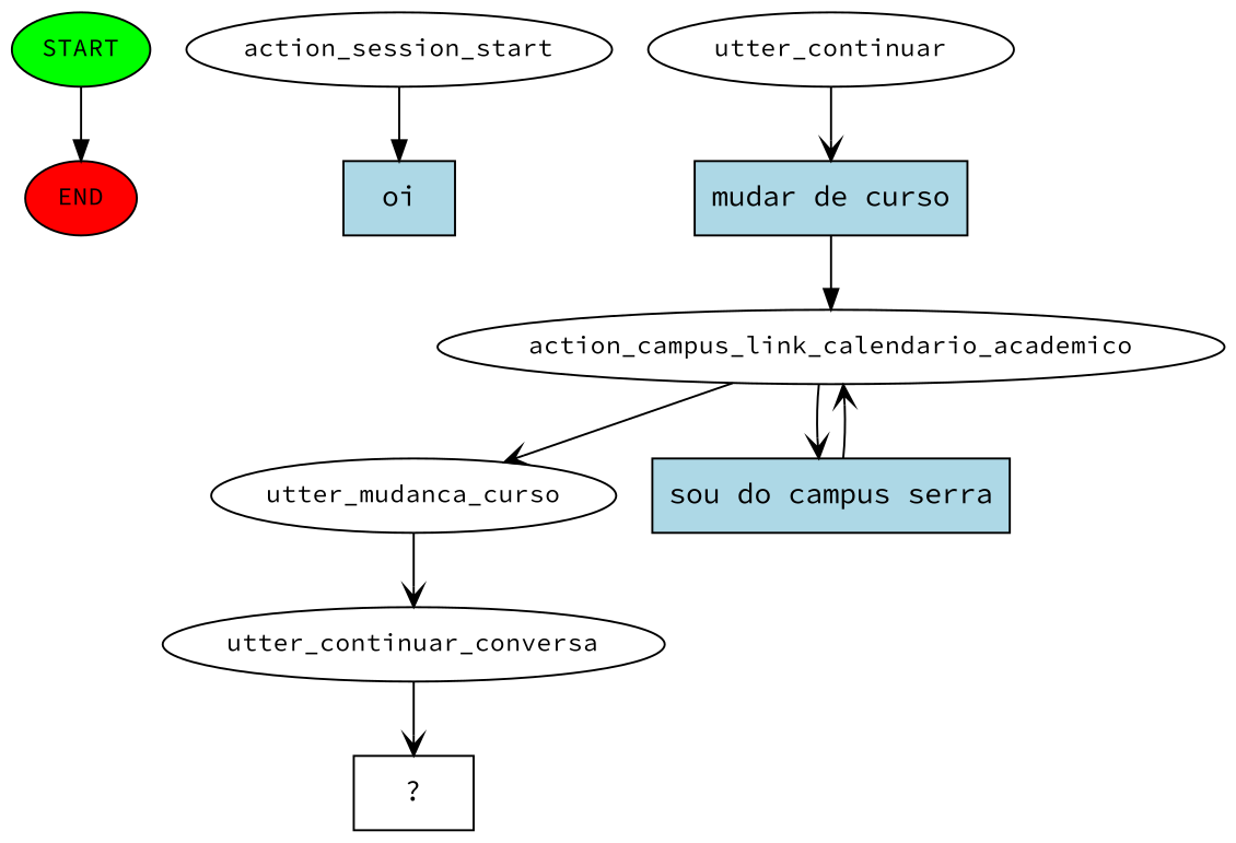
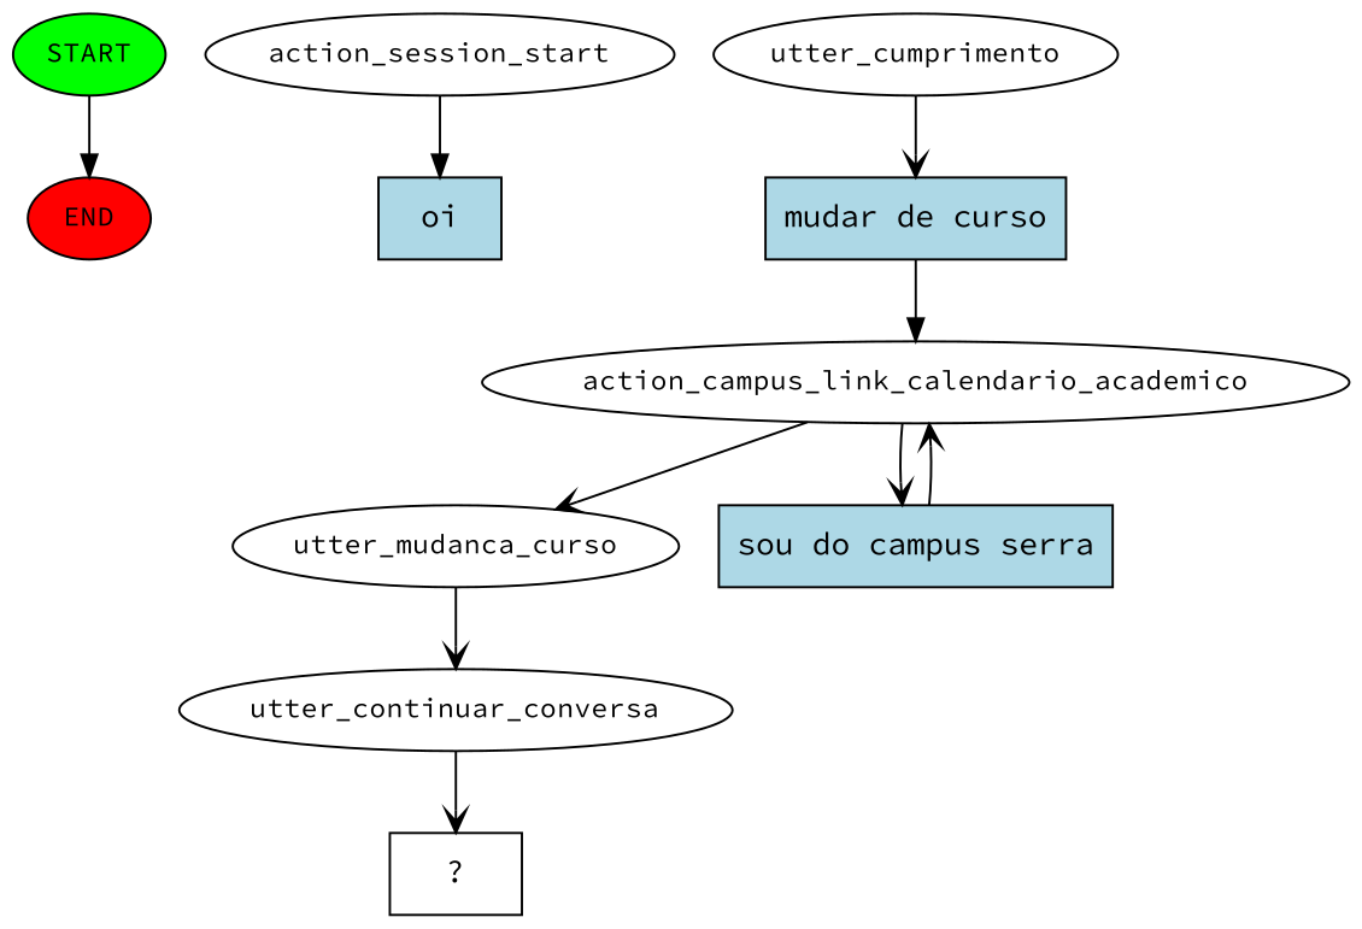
  digraph {
    fontname="Source Code Pro"
    node [fontname="Source Code Pro" fontsize=12]
    edge [arrowhead=vee fontname="Source Code Pro"]
    n1 [fillcolor=green label=START style=filled]
    n2 [fillcolor=red label=END style=filled]
    n3 [label=action_session_start]
    n4 [fillcolor=lightblue label=oi shape=rect style=filled fontsize=""]
-   n5 [label=utter_continuar]
+   n5 [label=utter_cumprimento]
    n6 [fillcolor=lightblue label="mudar de curso" shape=rect style=filled fontsize=""]
    n7 [label=action_campus_link_calendario_academico]
    n8 [label=utter_mudanca_curso]
    n9 [fillcolor=lightblue label="sou do campus serra" shape=rect style=filled fontsize=""]
    n10 [label=utter_continuar_conversa]
    n11 [label="  ?  " shape=rect fontsize=""]
    n1 -> n2 [arrowhead=normal]
    n3 -> n4 [arrowhead=normal]
    n5 -> n6
    n6 -> n7 [arrowhead=normal]
    n7 -> n8
    n7 -> n9
    n8 -> n10
    n9 -> n7
    n10 -> n11
  }
